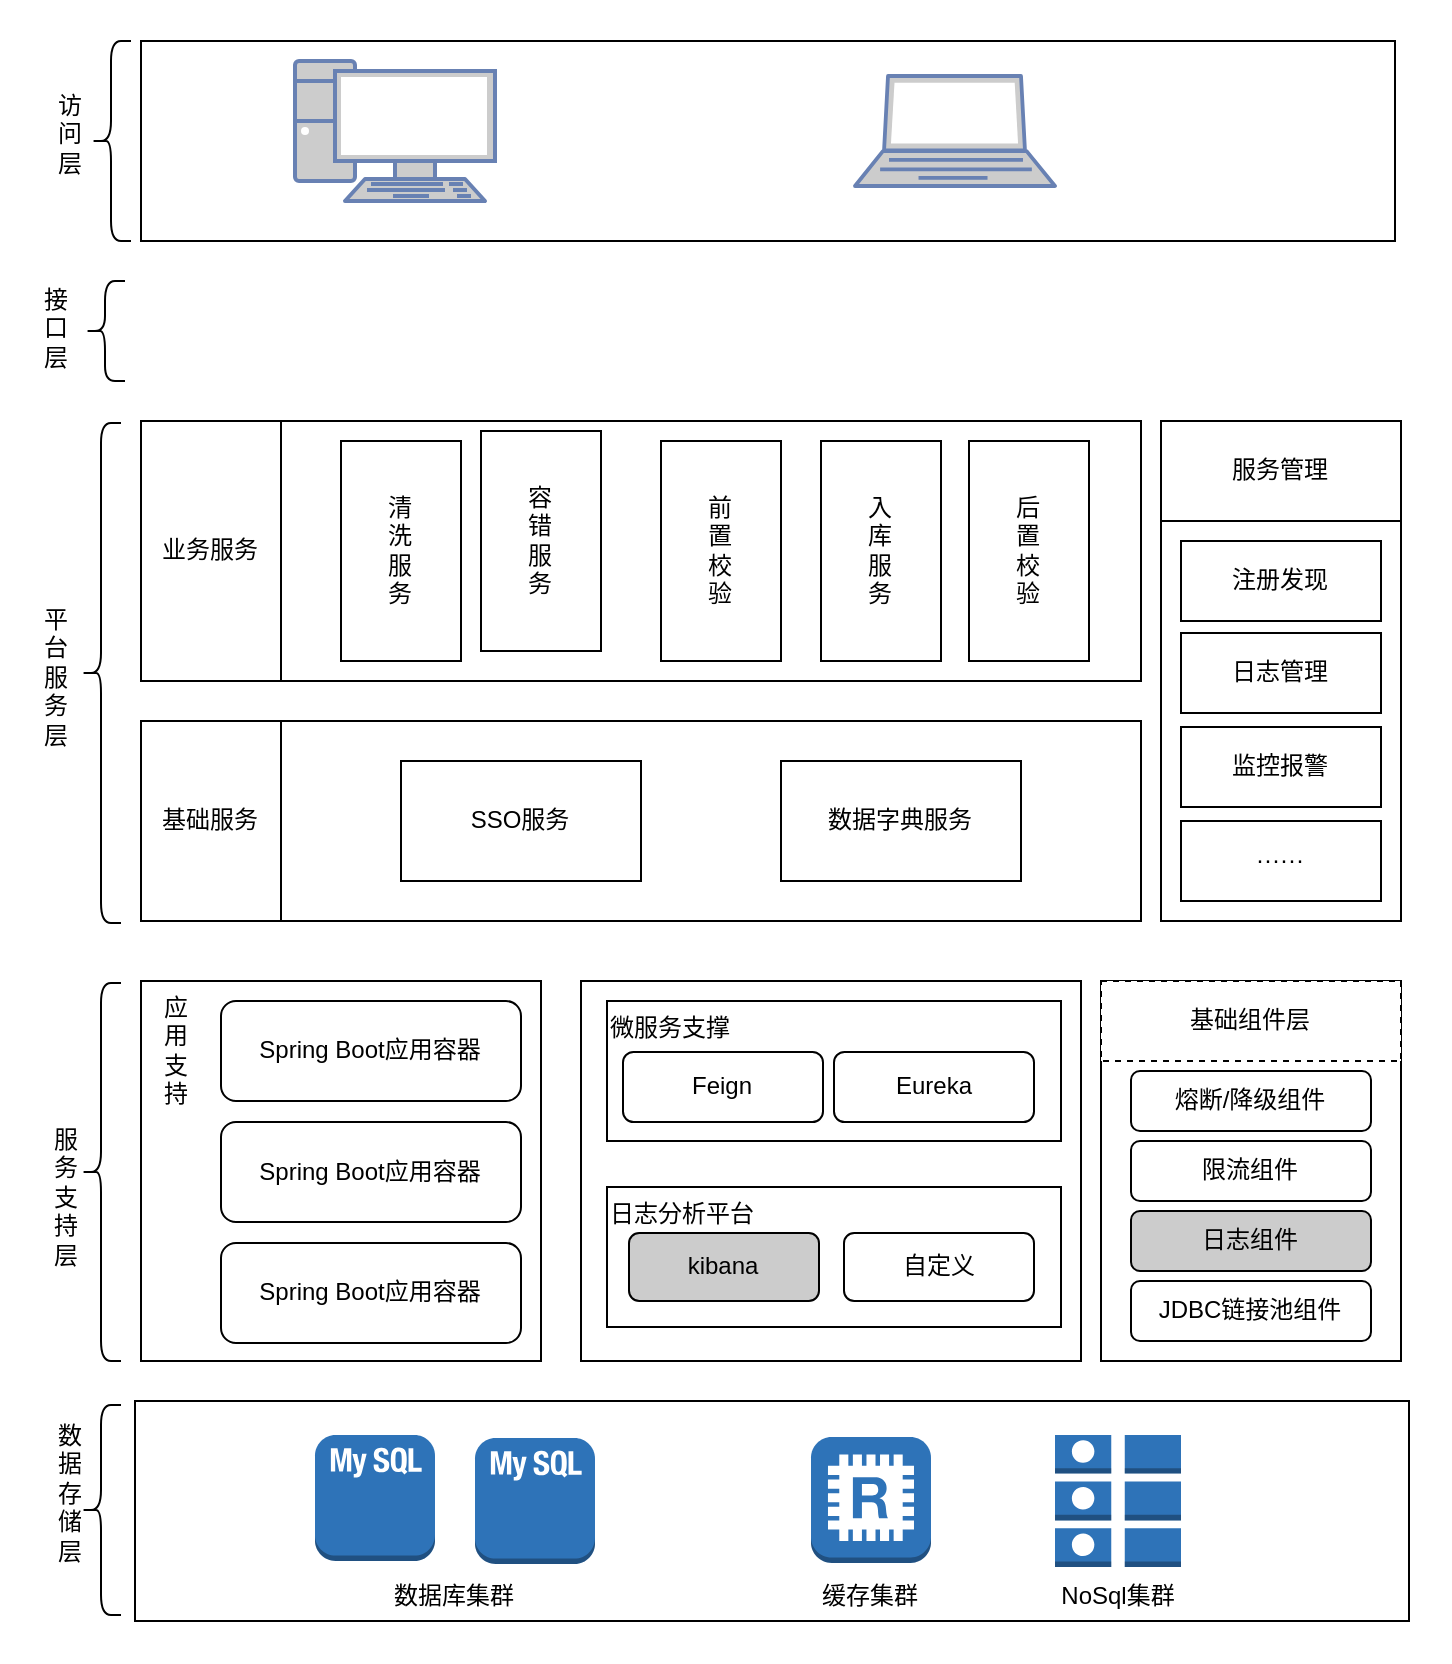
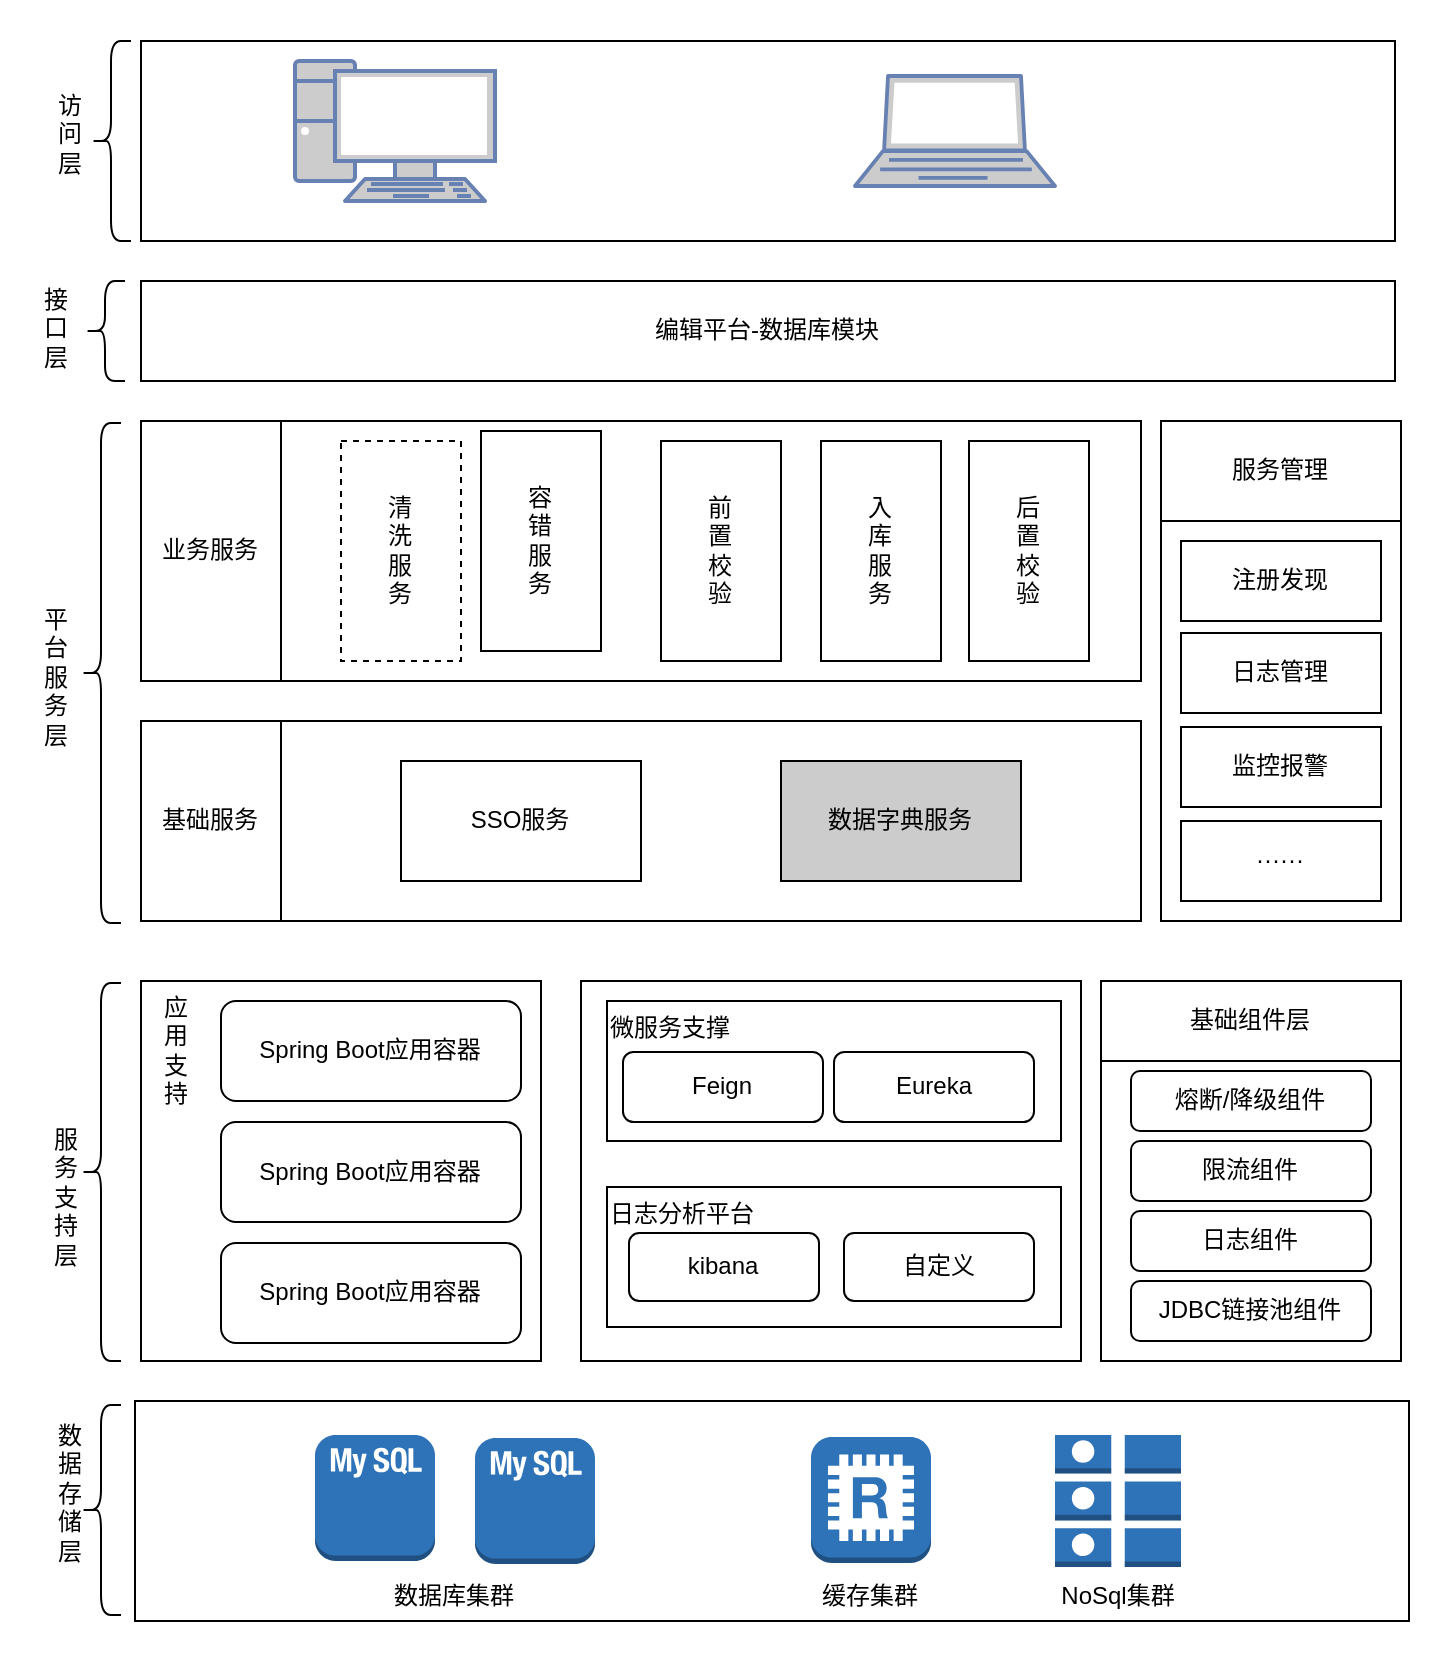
  <mxCell id="0" />
  <mxCell id="1" parent="0" />
  <mxCell id="2" value="平&lt;br&gt;台&lt;br&gt;服&lt;br&gt;务&lt;br&gt;层" style="text;html=1;resizable=0;points=[];autosize=1;align=left;verticalAlign=top;spacingTop=-4;" vertex="1" parent="1"><mxGeometry x="20" y="300" width="30" height="70" as="geometry" /></mxCell>
  <mxCell id="3" value="服&lt;br&gt;务&lt;br&gt;支&lt;br&gt;持&lt;br&gt;层" style="text;html=1;resizable=0;points=[];autosize=1;align=left;verticalAlign=top;spacingTop=-4;" vertex="1" parent="1"><mxGeometry x="25" y="560" width="30" height="70" as="geometry" /></mxCell>
  <mxCell id="4" value="PC" style="text;html=1;strokeColor=none;fillColor=none;align=center;verticalAlign=middle;whiteSpace=wrap;rounded=0;" vertex="1" parent="1"><mxGeometry x="177" y="100" width="40" height="20" as="geometry" /></mxCell>
  <mxCell id="5" value="笔记本" style="text;html=1;strokeColor=none;fillColor=none;align=center;verticalAlign=middle;whiteSpace=wrap;rounded=0;" vertex="1" parent="1"><mxGeometry x="457" y="100" width="40" height="20" as="geometry" /></mxCell>
  <mxCell id="6" value="" style="group" vertex="1" connectable="0" parent="1"><mxGeometry x="20" y="20" width="684" height="790" as="geometry" /></mxCell>
  <mxCell id="7" value="" style="group" vertex="1" connectable="0" parent="6"><mxGeometry x="20" y="190" width="660" height="251" as="geometry" /></mxCell>
  <mxCell id="8" value="" style="group" vertex="1" connectable="0" parent="7"><mxGeometry x="30" width="500" height="130" as="geometry" /></mxCell>
  <mxCell id="9" value="" style="rounded=0;whiteSpace=wrap;html=1;" vertex="1" parent="8"><mxGeometry width="500" height="130" as="geometry" /></mxCell>
- <mxCell id="10" value="清&lt;br&gt;洗&lt;br&gt;服&lt;br&gt;务" style="rounded=0;whiteSpace=wrap;html=1;verticalAlign=middle;flipV=0;flipH=0;" vertex="1" parent="8"><mxGeometry x="100" y="10" width="60" height="110" as="geometry" /></mxCell>
+ <mxCell id="10" value="清&lt;br&gt;洗&lt;br&gt;服&lt;br&gt;务" style="rounded=0;whiteSpace=wrap;html=1;verticalAlign=middle;flipV=0;flipH=0;dashed=1;" vertex="1" parent="8"><mxGeometry x="100" y="10" width="60" height="110" as="geometry" /></mxCell>
  <mxCell id="11" value="容&lt;br&gt;错&lt;br&gt;服&lt;br&gt;务" style="rounded=0;whiteSpace=wrap;html=1;verticalAlign=middle;flipV=0;flipH=0;" vertex="1" parent="8"><mxGeometry x="170" y="5" width="60" height="110" as="geometry" /></mxCell>
  <mxCell id="12" value="前&lt;br&gt;置&lt;br&gt;校&lt;br&gt;验" style="rounded=0;whiteSpace=wrap;html=1;verticalAlign=middle;flipV=0;flipH=0;" vertex="1" parent="8"><mxGeometry x="260" y="10" width="60" height="110" as="geometry" /></mxCell>
  <mxCell id="13" value="入&lt;br&gt;库&lt;br&gt;服&lt;br&gt;务" style="rounded=0;whiteSpace=wrap;html=1;verticalAlign=middle;flipV=0;flipH=0;" vertex="1" parent="8"><mxGeometry x="340" y="10" width="60" height="110" as="geometry" /></mxCell>
  <mxCell id="14" value="后&lt;br&gt;置&lt;br&gt;校&lt;br&gt;验" style="rounded=0;whiteSpace=wrap;html=1;verticalAlign=middle;flipV=0;flipH=0;" vertex="1" parent="8"><mxGeometry x="414" y="10" width="60" height="110" as="geometry" /></mxCell>
  <mxCell id="15" value="业务服务" style="rounded=0;whiteSpace=wrap;html=1;" vertex="1" parent="8"><mxGeometry width="70" height="130" as="geometry" /></mxCell>
  <mxCell id="16" value="" style="group" vertex="1" connectable="0" parent="7"><mxGeometry x="30" y="150" width="500" height="100" as="geometry" /></mxCell>
  <mxCell id="17" value="" style="rounded=0;whiteSpace=wrap;html=1;" vertex="1" parent="16"><mxGeometry width="500" height="100" as="geometry" /></mxCell>
  <mxCell id="18" value="SSO服务" style="rounded=0;whiteSpace=wrap;html=1;" vertex="1" parent="16"><mxGeometry x="130" y="20" width="120" height="60" as="geometry" /></mxCell>
- <mxCell id="19" value="数据字典服务" style="rounded=0;whiteSpace=wrap;html=1;" vertex="1" parent="16"><mxGeometry x="320" y="20" width="120" height="60" as="geometry" /></mxCell>
+ <mxCell id="19" value="数据字典服务" style="rounded=0;whiteSpace=wrap;html=1;fillColor=#cccccc;" vertex="1" parent="16"><mxGeometry x="320" y="20" width="120" height="60" as="geometry" /></mxCell>
  <mxCell id="20" value="基础服务" style="rounded=0;whiteSpace=wrap;html=1;" vertex="1" parent="16"><mxGeometry width="70" height="100" as="geometry" /></mxCell>
  <mxCell id="21" value="" style="shape=curlyBracket;whiteSpace=wrap;html=1;rounded=1;" vertex="1" parent="7"><mxGeometry y="1" width="20" height="250" as="geometry" /></mxCell>
  <mxCell id="22" value="" style="group" vertex="1" connectable="0" parent="7"><mxGeometry x="540" width="120" height="250" as="geometry" /></mxCell>
  <mxCell id="23" value="" style="rounded=0;whiteSpace=wrap;html=1;" vertex="1" parent="22"><mxGeometry width="120" height="250" as="geometry" /></mxCell>
  <mxCell id="24" value="服务管理" style="rounded=0;whiteSpace=wrap;html=1;" vertex="1" parent="22"><mxGeometry width="120" height="50" as="geometry" /></mxCell>
  <mxCell id="25" value="注册发现" style="rounded=0;whiteSpace=wrap;html=1;" vertex="1" parent="22"><mxGeometry x="10" y="60" width="100" height="40" as="geometry" /></mxCell>
  <mxCell id="26" value="日志管理" style="rounded=0;whiteSpace=wrap;html=1;" vertex="1" parent="22"><mxGeometry x="10" y="106" width="100" height="40" as="geometry" /></mxCell>
  <mxCell id="27" value="监控报警" style="rounded=0;whiteSpace=wrap;html=1;" vertex="1" parent="22"><mxGeometry x="10" y="153" width="100" height="40" as="geometry" /></mxCell>
  <mxCell id="28" value="······" style="rounded=0;whiteSpace=wrap;html=1;" vertex="1" parent="22"><mxGeometry x="10" y="200" width="100" height="40" as="geometry" /></mxCell>
  <mxCell id="29" value="" style="group" vertex="1" connectable="0" parent="6"><mxGeometry x="20" y="470" width="660" height="190" as="geometry" /></mxCell>
  <mxCell id="30" value="" style="shape=curlyBracket;whiteSpace=wrap;html=1;rounded=1;align=center;" vertex="1" parent="29"><mxGeometry y="1" width="20" height="189" as="geometry" /></mxCell>
  <mxCell id="31" value="" style="group" vertex="1" connectable="0" parent="29"><mxGeometry x="510" width="150" height="190" as="geometry" /></mxCell>
  <mxCell id="32" value="" style="rounded=0;whiteSpace=wrap;html=1;" vertex="1" parent="31"><mxGeometry width="150" height="190" as="geometry" /></mxCell>
  <mxCell id="33" value="" style="group" vertex="1" connectable="0" parent="31"><mxGeometry width="150" height="180" as="geometry" /></mxCell>
- <mxCell id="34" value="基础组件层" style="rounded=0;whiteSpace=wrap;html=1;dashed=1;" vertex="1" parent="33"><mxGeometry width="150" height="40" as="geometry" /></mxCell>
+ <mxCell id="34" value="基础组件层" style="rounded=0;whiteSpace=wrap;html=1;" vertex="1" parent="33"><mxGeometry width="150" height="40" as="geometry" /></mxCell>
  <mxCell id="35" value="熔断/降级组件" style="rounded=1;whiteSpace=wrap;html=1;align=center;" vertex="1" parent="33"><mxGeometry x="15" y="45" width="120" height="30" as="geometry" /></mxCell>
  <mxCell id="36" value="限流组件" style="rounded=1;whiteSpace=wrap;html=1;align=center;" vertex="1" parent="33"><mxGeometry x="15" y="80" width="120" height="30" as="geometry" /></mxCell>
- <mxCell id="37" value="日志组件" style="rounded=1;whiteSpace=wrap;html=1;align=center;fillColor=#cccccc;" vertex="1" parent="33"><mxGeometry x="15" y="115" width="120" height="30" as="geometry" /></mxCell>
+ <mxCell id="37" value="日志组件" style="rounded=1;whiteSpace=wrap;html=1;align=center;" vertex="1" parent="33"><mxGeometry x="15" y="115" width="120" height="30" as="geometry" /></mxCell>
  <mxCell id="38" value="JDBC链接池组件" style="rounded=1;whiteSpace=wrap;html=1;align=center;" vertex="1" parent="33"><mxGeometry x="15" y="150" width="120" height="30" as="geometry" /></mxCell>
  <mxCell id="39" value="" style="group" vertex="1" connectable="0" parent="29"><mxGeometry x="250" width="250" height="190" as="geometry" /></mxCell>
  <mxCell id="40" value="" style="rounded=0;whiteSpace=wrap;html=1;" vertex="1" parent="39"><mxGeometry width="250" height="190" as="geometry" /></mxCell>
  <mxCell id="41" value="微服务支撑" style="rounded=0;whiteSpace=wrap;html=1;align=left;horizontal=1;verticalAlign=top;" vertex="1" parent="39"><mxGeometry x="13" y="10" width="227" height="70" as="geometry" /></mxCell>
  <mxCell id="42" value="日志分析平台" style="rounded=0;whiteSpace=wrap;html=1;align=left;verticalAlign=top;" vertex="1" parent="39"><mxGeometry x="13" y="103" width="227" height="70" as="geometry" /></mxCell>
  <mxCell id="43" value="Feign" style="rounded=1;whiteSpace=wrap;html=1;align=center;" vertex="1" parent="39"><mxGeometry x="21" y="35.5" width="100" height="35" as="geometry" /></mxCell>
  <mxCell id="44" value="Eureka" style="rounded=1;whiteSpace=wrap;html=1;align=center;" vertex="1" parent="39"><mxGeometry x="126.5" y="35.5" width="100" height="35" as="geometry" /></mxCell>
- <mxCell id="45" value="kibana" style="rounded=1;whiteSpace=wrap;html=1;align=center;fillColor=#cccccc;" vertex="1" parent="39"><mxGeometry x="24" y="126" width="95" height="34" as="geometry" /></mxCell>
+ <mxCell id="45" value="kibana" style="rounded=1;whiteSpace=wrap;html=1;align=center;" vertex="1" parent="39"><mxGeometry x="24" y="126" width="95" height="34" as="geometry" /></mxCell>
  <mxCell id="46" value="自定义" style="rounded=1;whiteSpace=wrap;html=1;align=center;" vertex="1" parent="39"><mxGeometry x="131.5" y="126" width="95" height="34" as="geometry" /></mxCell>
  <mxCell id="47" value="" style="group" vertex="1" connectable="0" parent="29"><mxGeometry x="30" width="200" height="190" as="geometry" /></mxCell>
  <mxCell id="48" value="应&lt;br&gt;用&lt;br&gt;支&lt;br&gt;持" style="rounded=0;whiteSpace=wrap;html=1;align=left;verticalAlign=top;horizontal=1;spacingLeft=10;" vertex="1" parent="47"><mxGeometry width="200" height="190" as="geometry" /></mxCell>
  <mxCell id="49" value="Spring Boot应用容器" style="rounded=1;whiteSpace=wrap;html=1;align=center;verticalAlign=middle;" vertex="1" parent="47"><mxGeometry x="40" y="10" width="150" height="50" as="geometry" /></mxCell>
  <mxCell id="50" value="Spring Boot应用容器" style="rounded=1;whiteSpace=wrap;html=1;align=center;verticalAlign=middle;" vertex="1" parent="47"><mxGeometry x="40" y="70.5" width="150" height="50" as="geometry" /></mxCell>
  <mxCell id="51" value="Spring Boot应用容器" style="rounded=1;whiteSpace=wrap;html=1;align=center;verticalAlign=middle;" vertex="1" parent="47"><mxGeometry x="40" y="131" width="150" height="50" as="geometry" /></mxCell>
  <mxCell id="52" value="" style="group" vertex="1" connectable="0" parent="6"><mxGeometry x="7" y="680" width="677" height="110" as="geometry" /></mxCell>
  <mxCell id="53" value="" style="shape=curlyBracket;whiteSpace=wrap;html=1;rounded=1;align=center;" vertex="1" parent="52"><mxGeometry x="13" y="2" width="20" height="105" as="geometry" /></mxCell>
  <mxCell id="54" value="数&lt;br&gt;据&lt;br&gt;存&lt;br&gt;储&lt;br&gt;层" style="text;html=1;resizable=0;points=[];autosize=1;align=left;verticalAlign=top;spacingTop=-4;" vertex="1" parent="52"><mxGeometry y="8" width="30" height="70" as="geometry" /></mxCell>
  <mxCell id="55" value="" style="group" vertex="1" connectable="0" parent="52"><mxGeometry x="40" width="637" height="110" as="geometry" /></mxCell>
  <mxCell id="56" value="" style="rounded=0;whiteSpace=wrap;html=1;align=center;" vertex="1" parent="55"><mxGeometry width="637" height="110" as="geometry" /></mxCell>
  <mxCell id="57" value="" style="outlineConnect=0;dashed=0;verticalLabelPosition=bottom;verticalAlign=top;align=center;html=1;shape=mxgraph.aws3.mysql_db_instance_2;fillColor=#2E73B8;gradientColor=none;" vertex="1" parent="55"><mxGeometry x="90" y="17" width="60" height="63" as="geometry" /></mxCell>
  <mxCell id="58" value="" style="outlineConnect=0;dashed=0;verticalLabelPosition=bottom;verticalAlign=top;align=center;html=1;shape=mxgraph.aws3.redis;fillColor=#2E73B8;gradientColor=none;" vertex="1" parent="55"><mxGeometry x="338" y="18" width="60" height="63" as="geometry" /></mxCell>
  <mxCell id="59" value="" style="outlineConnect=0;dashed=0;verticalLabelPosition=bottom;verticalAlign=top;align=center;html=1;shape=mxgraph.aws3.attributes;fillColor=#2E73B8;gradientColor=none;" vertex="1" parent="55"><mxGeometry x="460" y="17" width="63" height="66" as="geometry" /></mxCell>
  <mxCell id="60" value="" style="outlineConnect=0;dashed=0;verticalLabelPosition=bottom;verticalAlign=top;align=center;html=1;shape=mxgraph.aws3.mysql_db_instance_2;fillColor=#2E73B8;gradientColor=none;" vertex="1" parent="55"><mxGeometry x="170" y="18.5" width="60" height="63" as="geometry" /></mxCell>
  <mxCell id="61" value="数据库集群" style="text;html=1;strokeColor=none;fillColor=none;align=center;verticalAlign=middle;whiteSpace=wrap;rounded=0;" vertex="1" parent="55"><mxGeometry x="120" y="88" width="80" height="20" as="geometry" /></mxCell>
  <mxCell id="62" value="缓存集群" style="text;html=1;strokeColor=none;fillColor=none;align=center;verticalAlign=middle;whiteSpace=wrap;rounded=0;" vertex="1" parent="55"><mxGeometry x="328" y="88" width="80" height="20" as="geometry" /></mxCell>
  <mxCell id="63" value="NoSql集群" style="text;html=1;strokeColor=none;fillColor=none;align=center;verticalAlign=middle;whiteSpace=wrap;rounded=0;" vertex="1" parent="55"><mxGeometry x="451.5" y="88" width="80" height="20" as="geometry" /></mxCell>
  <mxCell id="64" value="" style="group" vertex="1" connectable="0" parent="6"><mxGeometry x="7" width="670" height="100" as="geometry" /></mxCell>
  <mxCell id="65" value="" style="shape=curlyBracket;whiteSpace=wrap;html=1;rounded=1;align=center;" vertex="1" parent="64"><mxGeometry x="18" width="20" height="100" as="geometry" /></mxCell>
  <mxCell id="66" value="访&lt;br&gt;问&lt;br&gt;层" style="text;html=1;resizable=0;points=[];autosize=1;align=left;verticalAlign=top;spacingTop=-4;" vertex="1" parent="64"><mxGeometry y="22.5" width="30" height="40" as="geometry" /></mxCell>
  <mxCell id="67" value="" style="group" vertex="1" connectable="0" parent="64"><mxGeometry x="43" width="627" height="100" as="geometry" /></mxCell>
  <mxCell id="68" value="" style="rounded=0;whiteSpace=wrap;html=1;align=center;" vertex="1" parent="67"><mxGeometry width="627" height="100" as="geometry" /></mxCell>
  <mxCell id="69" value="" style="fontColor=#0066CC;verticalAlign=top;verticalLabelPosition=bottom;labelPosition=center;align=center;html=1;outlineConnect=0;fillColor=#CCCCCC;strokeColor=#6881B3;gradientColor=none;gradientDirection=north;strokeWidth=2;shape=mxgraph.networks.pc;" vertex="1" parent="67"><mxGeometry x="77" y="10" width="100" height="70" as="geometry" /></mxCell>
  <mxCell id="70" value="" style="fontColor=#0066CC;verticalAlign=top;verticalLabelPosition=bottom;labelPosition=center;align=center;html=1;outlineConnect=0;fillColor=#CCCCCC;strokeColor=#6881B3;gradientColor=none;gradientDirection=north;strokeWidth=2;shape=mxgraph.networks.laptop;" vertex="1" parent="67"><mxGeometry x="357" y="17.5" width="100" height="55" as="geometry" /></mxCell>
  <mxCell id="71" value="" style="group" vertex="1" connectable="0" parent="6"><mxGeometry y="120" width="677" height="50" as="geometry" /></mxCell>
+ <mxCell id="72" value="编辑平台-数据库模块" style="rounded=0;whiteSpace=wrap;html=1;align=center;" vertex="1" parent="71"><mxGeometry x="50" width="627" height="50" as="geometry" /></mxCell>
  <mxCell id="73" value="" style="shape=curlyBracket;whiteSpace=wrap;html=1;rounded=1;align=center;" vertex="1" parent="71"><mxGeometry x="22" width="20" height="50" as="geometry" /></mxCell>
  <mxCell id="74" value="接&lt;br&gt;口&lt;br&gt;层" style="text;html=1;resizable=0;points=[];autosize=1;align=left;verticalAlign=top;spacingTop=-4;" vertex="1" parent="71"><mxGeometry width="30" height="40" as="geometry" /></mxCell>
